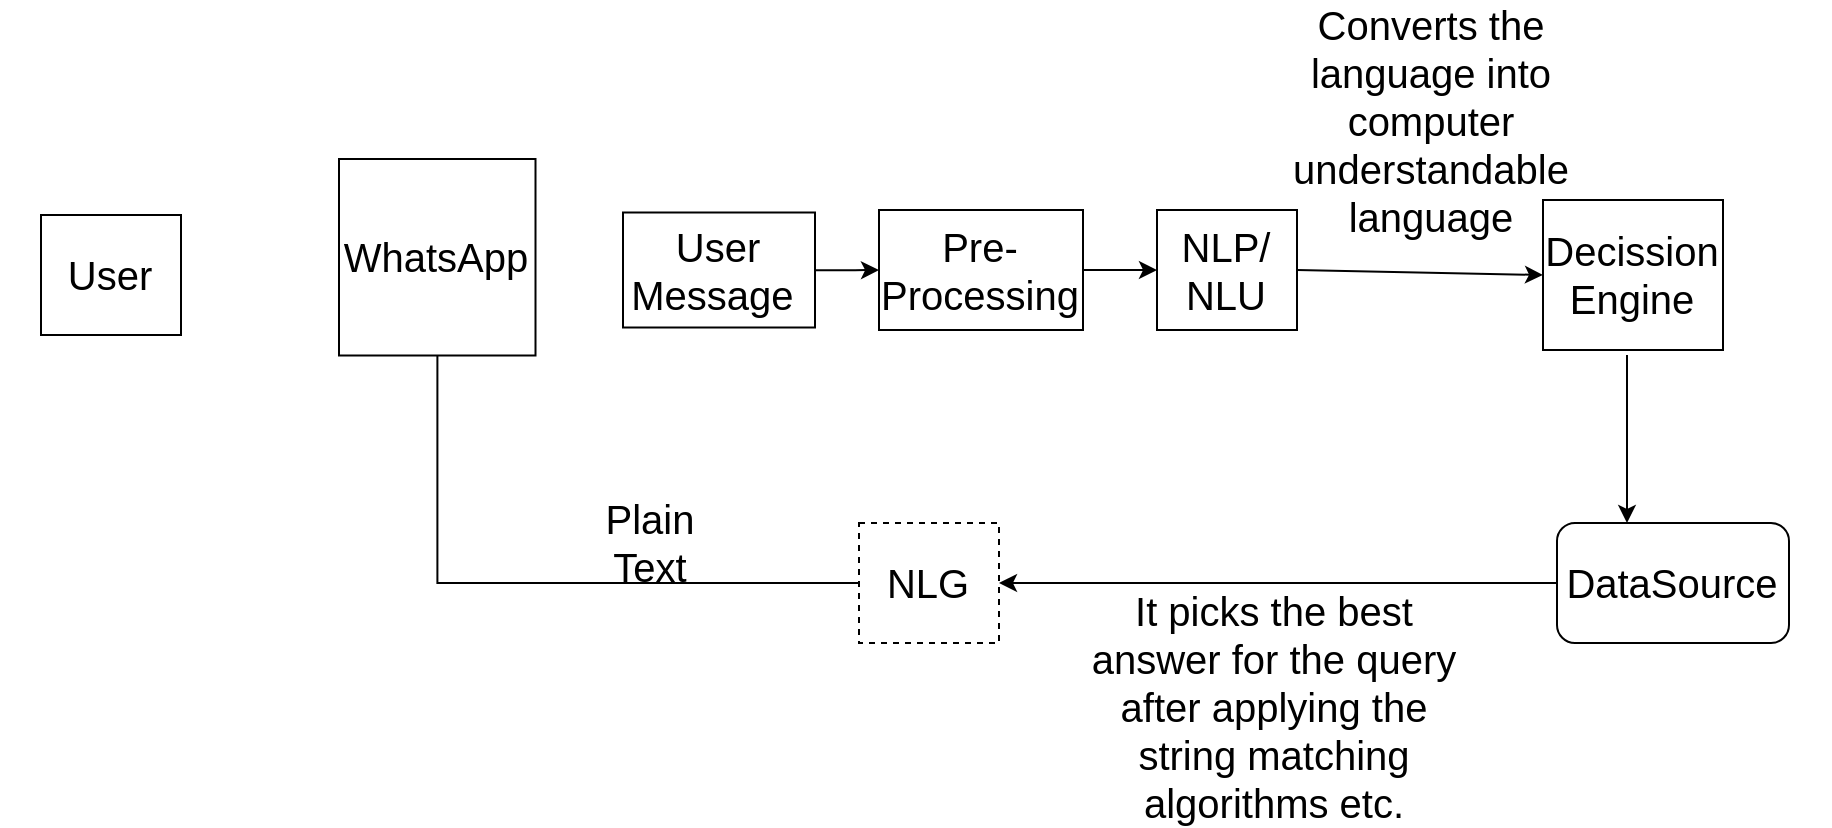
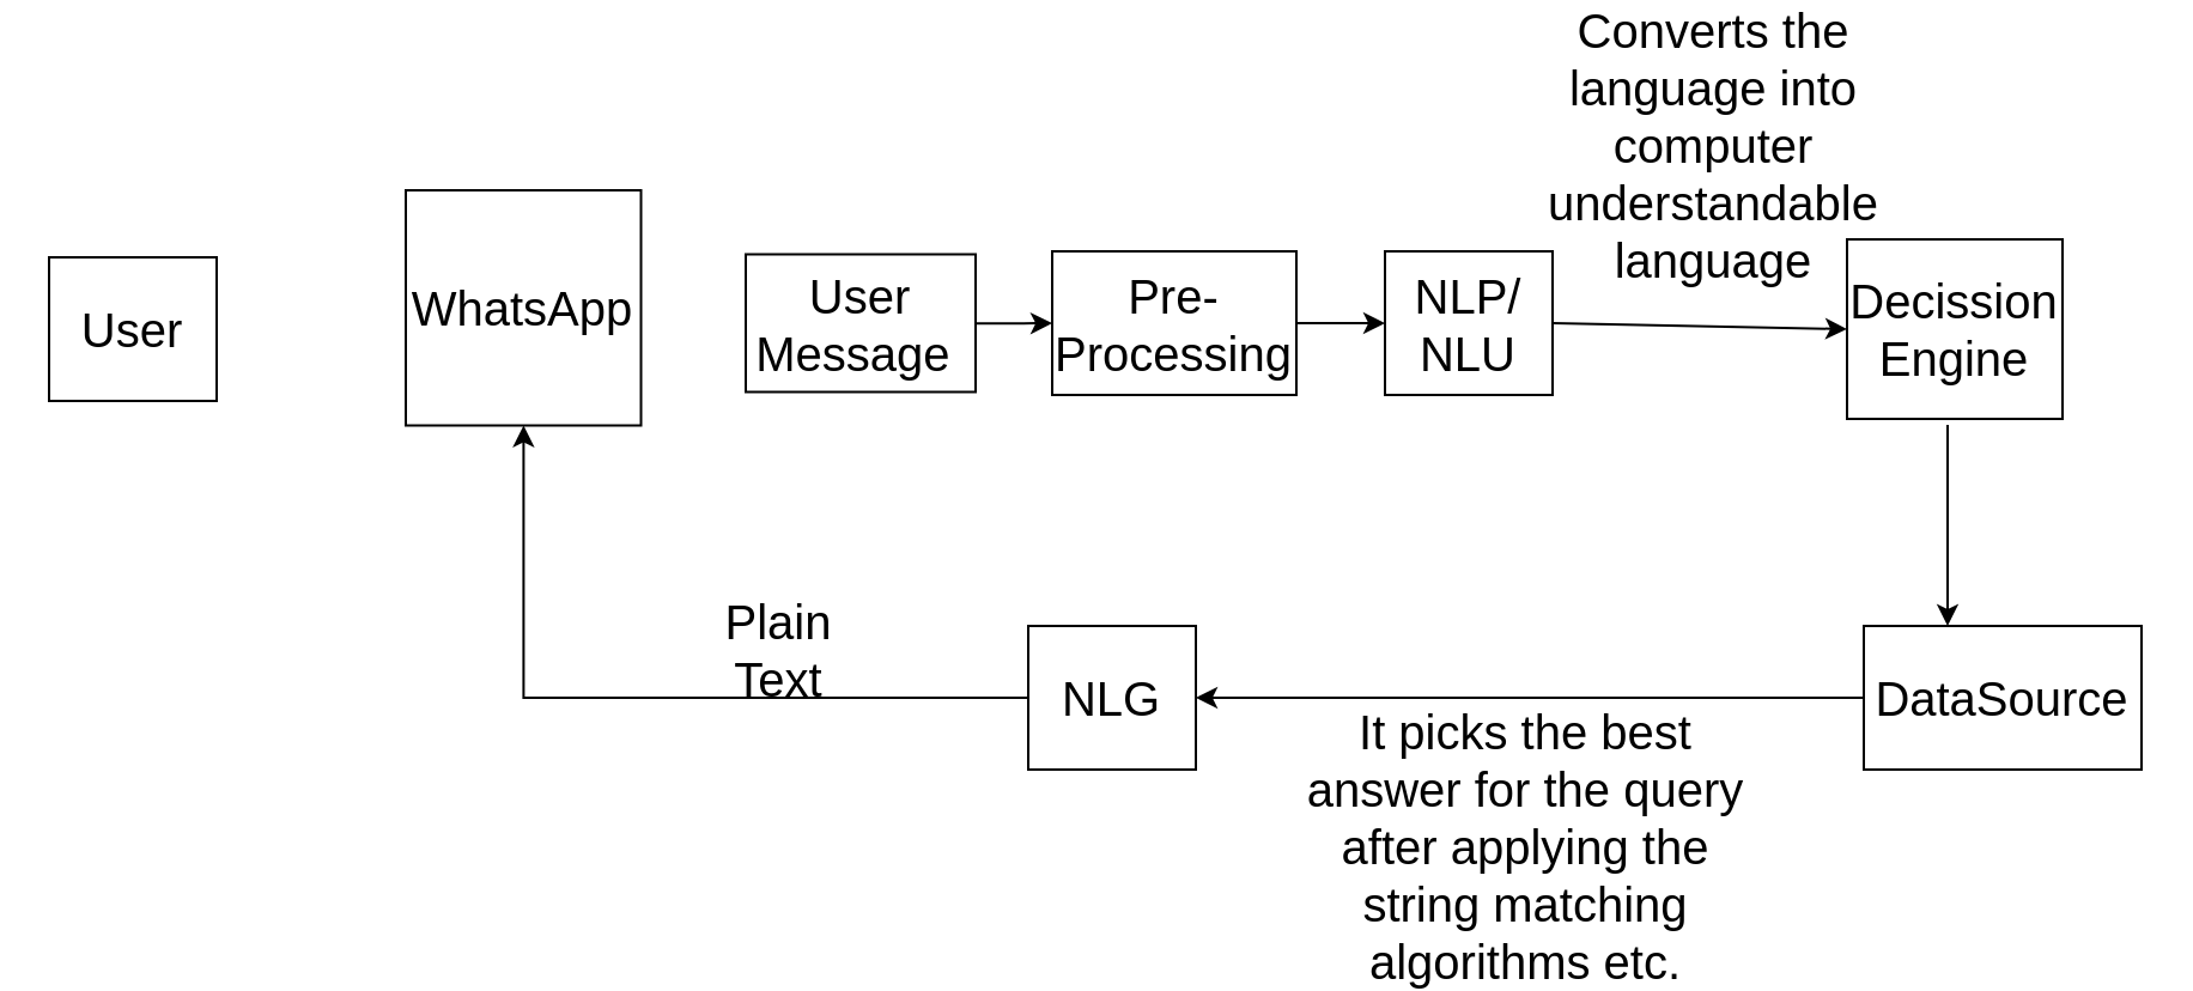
  <mxCell id="0" />
  <mxCell id="1" parent="0" />
  <mxCell id="2" value="&lt;font style=&quot;font-size: 20px&quot;&gt;WhatsApp&lt;/font&gt;" style="whiteSpace=wrap;html=1;aspect=fixed;" parent="1" vertex="1"><mxGeometry x="169" y="49" width="98.25" height="98.25" as="geometry" /></mxCell>
  <mxCell id="3" style="edgeStyle=orthogonalEdgeStyle;rounded=0;orthogonalLoop=1;jettySize=auto;html=1;entryX=0;entryY=0.5;entryDx=0;entryDy=0;" parent="1" source="4" target="18" edge="1"><mxGeometry relative="1" as="geometry" /></mxCell>
  <mxCell id="4" value="&lt;font style=&quot;font-size: 20px&quot;&gt;User Message&amp;nbsp;&lt;/font&gt;" style="rounded=0;whiteSpace=wrap;html=1;" parent="1" vertex="1"><mxGeometry x="311" y="75.75" width="96" height="57.5" as="geometry" /></mxCell>
  <mxCell id="5" value="&lt;font style=&quot;font-size: 20px&quot;&gt;NLP/ NLU&lt;/font&gt;" style="rounded=0;whiteSpace=wrap;html=1;" parent="1" vertex="1"><mxGeometry x="578" y="74.5" width="70" height="60" as="geometry" /></mxCell>
  <mxCell id="6" value="" style="edgeStyle=orthogonalEdgeStyle;rounded=0;orthogonalLoop=1;jettySize=auto;html=1;" parent="1" target="9" edge="1"><mxGeometry relative="1" as="geometry"><mxPoint x="813" y="147" as="sourcePoint" /><Array as="points"><mxPoint x="813" y="147" /></Array></mxGeometry></mxCell>
  <mxCell id="7" value="&lt;font style=&quot;font-size: 20px&quot;&gt;Decission Engine&lt;/font&gt;" style="rounded=0;whiteSpace=wrap;html=1;" parent="1" vertex="1"><mxGeometry x="771" y="69.5" width="90" height="75" as="geometry" /></mxCell>
  <mxCell id="8" value="" style="edgeStyle=orthogonalEdgeStyle;rounded=0;orthogonalLoop=1;jettySize=auto;html=1;" parent="1" source="9" target="11" edge="1"><mxGeometry relative="1" as="geometry" /></mxCell>
- <mxCell id="9" value="&lt;font style=&quot;font-size: 20px&quot;&gt;DataSource&lt;/font&gt;" style="whiteSpace=wrap;html=1;rounded=1;" parent="1" vertex="1"><mxGeometry x="778" y="231" width="116" height="60" as="geometry" /></mxCell>
- <mxCell id="10" style="edgeStyle=orthogonalEdgeStyle;rounded=0;orthogonalLoop=1;jettySize=auto;html=1;endArrow=none;" parent="1" source="11" target="2" edge="1"><mxGeometry relative="1" as="geometry" /></mxCell>
- <mxCell id="11" value="&lt;font style=&quot;font-size: 20px&quot;&gt;NLG&lt;/font&gt;" style="rounded=0;whiteSpace=wrap;html=1;dashed=1;" parent="1" vertex="1"><mxGeometry x="429" y="231" width="70" height="60" as="geometry" /></mxCell>
+ <mxCell id="9" value="&lt;font style=&quot;font-size: 20px&quot;&gt;DataSource&lt;/font&gt;" style="rounded=0;whiteSpace=wrap;html=1;" parent="1" vertex="1"><mxGeometry x="778" y="231" width="116" height="60" as="geometry" /></mxCell>
+ <mxCell id="10" style="edgeStyle=orthogonalEdgeStyle;rounded=0;orthogonalLoop=1;jettySize=auto;html=1;" parent="1" source="11" target="2" edge="1"><mxGeometry relative="1" as="geometry" /></mxCell>
+ <mxCell id="11" value="&lt;font style=&quot;font-size: 20px&quot;&gt;NLG&lt;/font&gt;" style="rounded=0;whiteSpace=wrap;html=1;" parent="1" vertex="1"><mxGeometry x="429" y="231" width="70" height="60" as="geometry" /></mxCell>
  <mxCell id="12" value="" style="endArrow=classic;html=1;entryX=0;entryY=0.5;entryDx=0;entryDy=0;exitX=1;exitY=0.5;exitDx=0;exitDy=0;" parent="1" source="5" target="7" edge="1"><mxGeometry width="50" height="50" relative="1" as="geometry"><mxPoint x="678" y="114" as="sourcePoint" /><mxPoint x="728" y="114.5" as="targetPoint" /><Array as="points" /></mxGeometry></mxCell>
  <mxCell id="13" value="&lt;font style=&quot;font-size: 20px&quot;&gt;User&lt;/font&gt;" style="rounded=0;whiteSpace=wrap;html=1;" parent="1" vertex="1"><mxGeometry x="20" y="77" width="70" height="60" as="geometry" /></mxCell>
  <mxCell id="14" value="&lt;font style=&quot;font-size: 20px&quot;&gt;It picks the best answer for the query after applying the string matching algorithms etc.&lt;/font&gt;" style="text;html=1;strokeColor=none;fillColor=none;align=center;verticalAlign=middle;whiteSpace=wrap;rounded=0;" parent="1" vertex="1"><mxGeometry x="544" y="313" width="186" height="20" as="geometry" /></mxCell>
  <mxCell id="15" value="&lt;font style=&quot;font-size: 20px&quot;&gt;Converts the language into computer understandable language&lt;/font&gt;" style="text;html=1;strokeColor=none;fillColor=none;align=center;verticalAlign=middle;whiteSpace=wrap;rounded=0;" parent="1" vertex="1"><mxGeometry x="634" y="20" width="163" height="20" as="geometry" /></mxCell>
  <mxCell id="16" value="&lt;font style=&quot;font-size: 20px&quot;&gt;Plain Text&lt;/font&gt;" style="text;html=1;strokeColor=none;fillColor=none;align=center;verticalAlign=middle;whiteSpace=wrap;rounded=0;" parent="1" vertex="1"><mxGeometry x="305" y="231" width="40" height="20" as="geometry" /></mxCell>
  <mxCell id="17" style="edgeStyle=orthogonalEdgeStyle;rounded=0;orthogonalLoop=1;jettySize=auto;html=1;" parent="1" source="18" target="5" edge="1"><mxGeometry relative="1" as="geometry" /></mxCell>
  <mxCell id="18" value="&lt;font style=&quot;font-size: 20px&quot;&gt;Pre-Processing&lt;/font&gt;" style="rounded=0;whiteSpace=wrap;html=1;" parent="1" vertex="1"><mxGeometry x="439" y="74.5" width="102" height="60" as="geometry" /></mxCell>
